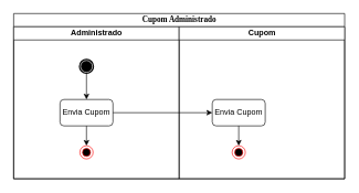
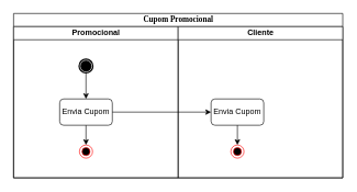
  <mxCell id="0" />
  <mxCell id="1" parent="0" />
- <mxCell id="2" value="Cupom Administrado" style="swimlane;html=1;childLayout=stackLayout;startSize=20;rounded=0;shadow=0;comic=0;labelBackgroundColor=none;strokeWidth=1;fontFamily=Verdana;fontSize=12;align=center;" vertex="1" parent="1"><mxGeometry x="20" y="20" width="500" height="250" as="geometry" /></mxCell>
- <mxCell id="3" value="Administrado" style="swimlane;html=1;startSize=20;" vertex="1" parent="2"><mxGeometry y="20" width="250" height="230" as="geometry" /></mxCell>
+ <mxCell id="2" value="Cupom Promocional" style="swimlane;html=1;childLayout=stackLayout;startSize=20;rounded=0;shadow=0;comic=0;labelBackgroundColor=none;strokeWidth=1;fontFamily=Verdana;fontSize=12;align=center;" vertex="1" parent="1"><mxGeometry x="20" y="20" width="500" height="250" as="geometry" /></mxCell>
+ <mxCell id="3" value="Promocional" style="swimlane;html=1;startSize=20;" vertex="1" parent="2"><mxGeometry y="20" width="250" height="230" as="geometry" /></mxCell>
  <mxCell id="4" value="" style="shape=mxgraph.bpmn.shape;html=1;verticalLabelPosition=bottom;labelBackgroundColor=#ffffff;verticalAlign=top;perimeter=ellipsePerimeter;outline=end;symbol=terminate;rounded=0;shadow=0;comic=0;strokeWidth=1;fontFamily=Verdana;fontSize=12;align=center;" vertex="1" parent="3"><mxGeometry x="100" y="50" width="20" height="20" as="geometry" /></mxCell>
  <mxCell id="5" value="Envia Cupom" style="rounded=1;whiteSpace=wrap;html=1;" vertex="1" parent="3"><mxGeometry x="70" y="110" width="80" height="40" as="geometry" /></mxCell>
  <mxCell id="6" value="" style="ellipse;html=1;shape=endState;fillColor=#000000;strokeColor=#ff0000;" vertex="1" parent="3"><mxGeometry x="100" y="180" width="20" height="20" as="geometry" /></mxCell>
  <mxCell id="7" value="" style="endArrow=classic;html=1;rounded=0;exitX=0.5;exitY=1;exitDx=0;exitDy=0;entryX=0.5;entryY=0;entryDx=0;entryDy=0;" edge="1" parent="3" source="5" target="6"><mxGeometry width="50" height="50" relative="1" as="geometry"><mxPoint x="120" y="210" as="sourcePoint" /><mxPoint x="170" y="160" as="targetPoint" /></mxGeometry></mxCell>
  <mxCell id="8" value="" style="endArrow=classic;html=1;rounded=0;exitX=0.5;exitY=1;exitDx=0;exitDy=0;entryX=0.5;entryY=0;entryDx=0;entryDy=0;" edge="1" parent="3" source="4" target="5"><mxGeometry width="50" height="50" relative="1" as="geometry"><mxPoint x="120" y="210" as="sourcePoint" /><mxPoint x="170" y="160" as="targetPoint" /></mxGeometry></mxCell>
- <mxCell id="9" value="Cupom" style="swimlane;html=1;startSize=20;" vertex="1" parent="2"><mxGeometry x="250" y="20" width="250" height="230" as="geometry" /></mxCell>
+ <mxCell id="9" value="Cliente" style="swimlane;html=1;startSize=20;" vertex="1" parent="2"><mxGeometry x="250" y="20" width="250" height="230" as="geometry" /></mxCell>
  <mxCell id="10" value="Envia Cupom" style="rounded=1;whiteSpace=wrap;html=1;" vertex="1" parent="9"><mxGeometry x="50" y="110" width="80" height="40" as="geometry" /></mxCell>
  <mxCell id="11" value="" style="ellipse;html=1;shape=endState;fillColor=#000000;strokeColor=#ff0000;" vertex="1" parent="9"><mxGeometry x="80" y="180" width="20" height="20" as="geometry" /></mxCell>
  <mxCell id="12" value="" style="endArrow=classic;html=1;rounded=0;entryX=0.5;entryY=0;entryDx=0;entryDy=0;exitX=0.5;exitY=1;exitDx=0;exitDy=0;" edge="1" parent="9" source="10" target="11"><mxGeometry width="50" height="50" relative="1" as="geometry"><mxPoint x="-130" y="210" as="sourcePoint" /><mxPoint x="-80" y="160" as="targetPoint" /></mxGeometry></mxCell>
  <mxCell id="13" value="" style="endArrow=classic;html=1;rounded=0;entryX=0;entryY=0.5;entryDx=0;entryDy=0;exitX=1;exitY=0.5;exitDx=0;exitDy=0;" edge="1" parent="2" source="5" target="10"><mxGeometry width="50" height="50" relative="1" as="geometry"><mxPoint x="120" y="230" as="sourcePoint" /><mxPoint x="170" y="180" as="targetPoint" /></mxGeometry></mxCell>
